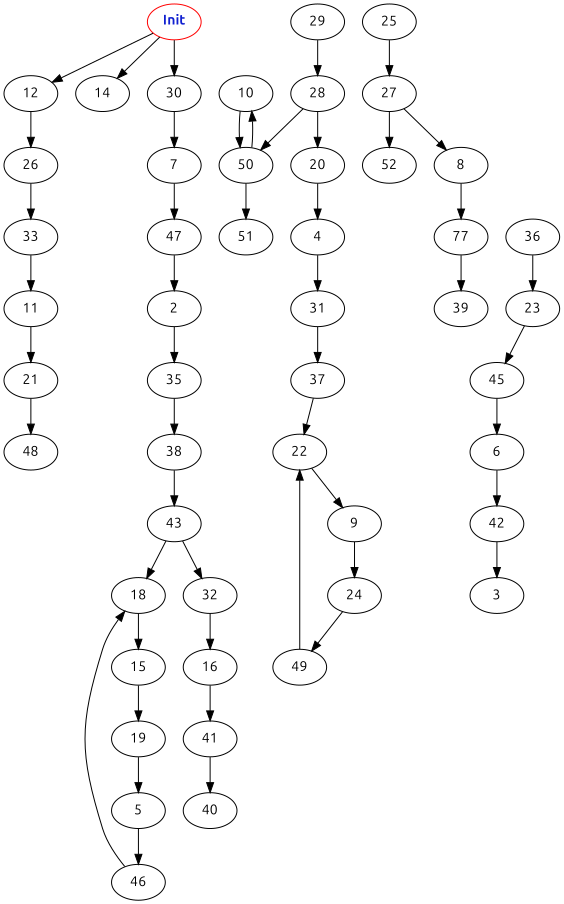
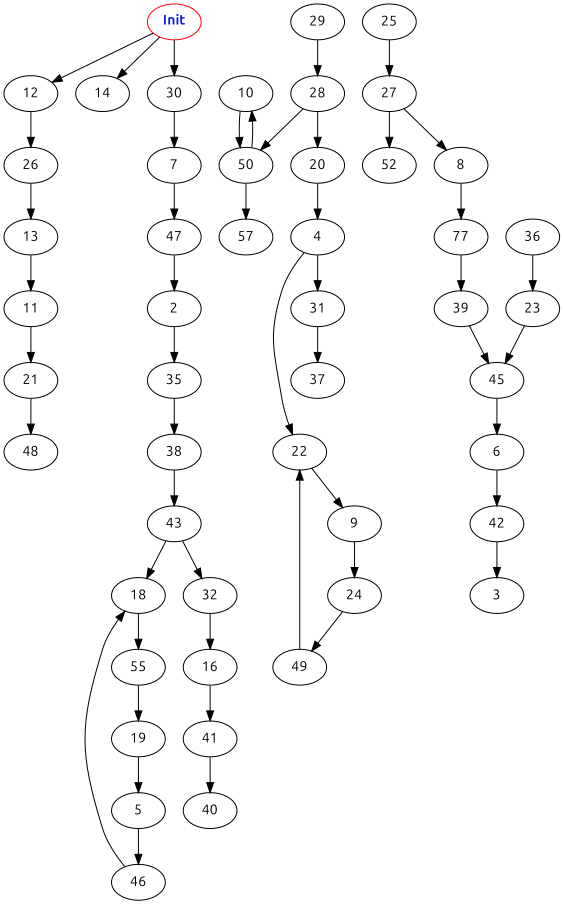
  digraph {
    fontname=Ubuntu
    node [fontname=Ubuntu]
    edge [fontname=Ubuntu weight=1.0]
    n1 [color=red fontcolor="#1020d0" label=<<b>Init</b>>]
    12
    14
    30
    26
-   33
+   33 [label=13]
    7
    11
    47
    5
    46
    18
-   15
+   15 [label=55]
    19
    10
    50
-   51
+   51 [label=57]
    6
    42
    3
    9
    24
    49
    22
    41
    40
    25
    27
    52
    8
    n31 [label=77]
    39
    2
    35
    38
    43
    32
    45
    4
    31
    37
    20
    29
    28
    21
    48
    16
    23
    36
    n1 -> 12
    n1 -> 14 [weight=2.0]
    n1 -> 30 [weight=7.0]
    12 -> 26 [weight=5.0]
    30 -> 7 [weight=5.0]
    26 -> 33 [weight=3.0]
    33 -> 11 [weight=2.0]
    7 -> 47 [weight=7.0]
    11 -> 21 [weight=9.0]
    47 -> 2 [weight=9.0]
    5 -> 46 [weight=9.0]
    46 -> 18
    18 -> 15 [weight=8.0]
    15 -> 19 [weight=2.0]
    19 -> 5 [weight=3.0]
    10 -> 50
    50 -> 10 [weight=7.0]
    50 -> 51 [weight=2.0]
    6 -> 42
    42 -> 3 [weight=3.0]
    9 -> 24 [weight=9.0]
    24 -> 49
    49 -> 22 [weight=5.0]
    22 -> 9
    41 -> 40
    25 -> 27 [weight=8.0]
    27 -> 52 [weight=9.0]
    27 -> 8 [weight=6.0]
    8 -> n31 [weight=6.0]
    n31 -> 39
+   39 -> 45 [weight=2.0]
    2 -> 35 [weight=8.0]
    35 -> 38 [weight=4.0]
    38 -> 43
    43 -> 18
    43 -> 32
    32 -> 16 [weight=6.0]
    45 -> 6 [weight=8.0]
    4 -> 31 [weight=7.0]
    31 -> 37 [weight=5.0]
-   37 -> 22 [weight=6.0]
+   4 -> 22 [weight=6.0]
    20 -> 4 [weight=5.0]
    29 -> 28
    28 -> 50 [weight=5.0]
    28 -> 20 [weight=8.0]
    21 -> 48 [weight=5.0]
    16 -> 41 [weight=8.0]
    23 -> 45 [weight=2.0]
    36 -> 23 [weight=6.0]
  }
